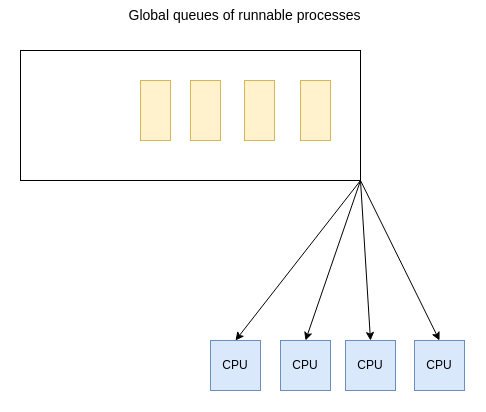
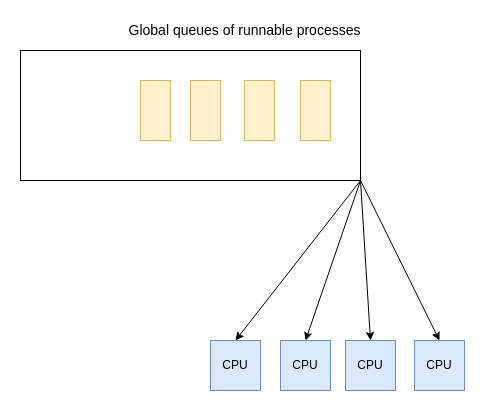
  <mxCell id="0" />
  <mxCell id="1" parent="0" />
  <mxCell id="2" style="rounded=0;orthogonalLoop=1;jettySize=auto;html=1;entryX=0.5;entryY=0;entryDx=0;entryDy=0;" edge="1" parent="1" target="12"><mxGeometry relative="1" as="geometry"><mxPoint x="-20" y="390" as="targetPoint" /><mxPoint x="360" y="180" as="sourcePoint" /></mxGeometry></mxCell>
  <mxCell id="3" style="rounded=0;orthogonalLoop=1;jettySize=auto;html=1;entryX=0.5;entryY=0;entryDx=0;entryDy=0;exitX=1;exitY=1;exitDx=0;exitDy=0;" edge="1" parent="1" source="6" target="13"><mxGeometry relative="1" as="geometry"><mxPoint x="190" y="390" as="targetPoint" /></mxGeometry></mxCell>
  <mxCell id="4" style="rounded=0;orthogonalLoop=1;jettySize=auto;html=1;entryX=0.5;entryY=0;entryDx=0;entryDy=0;exitX=1;exitY=1;exitDx=0;exitDy=0;" edge="1" parent="1" source="6" target="15"><mxGeometry relative="1" as="geometry"><mxPoint x="310" y="390" as="targetPoint" /></mxGeometry></mxCell>
  <mxCell id="5" style="rounded=0;orthogonalLoop=1;jettySize=auto;html=1;entryX=0.5;entryY=0;entryDx=0;entryDy=0;exitX=1;exitY=1;exitDx=0;exitDy=0;" edge="1" parent="1" source="6" target="14"><mxGeometry relative="1" as="geometry"><mxPoint x="430" y="390" as="targetPoint" /></mxGeometry></mxCell>
  <mxCell id="6" value="" style="rounded=0;whiteSpace=wrap;html=1;" vertex="1" parent="1"><mxGeometry x="20" y="50" width="340" height="130" as="geometry" /></mxCell>
  <mxCell id="7" value="" style="rounded=0;whiteSpace=wrap;html=1;fillColor=#fff2cc;strokeColor=#d6b656;" vertex="1" parent="1"><mxGeometry x="140" y="80" width="30" height="60" as="geometry" /></mxCell>
  <mxCell id="8" value="" style="rounded=0;whiteSpace=wrap;html=1;fillColor=#fff2cc;strokeColor=#d6b656;" vertex="1" parent="1"><mxGeometry x="190" y="80" width="30" height="60" as="geometry" /></mxCell>
  <mxCell id="9" value="" style="rounded=0;whiteSpace=wrap;html=1;fillColor=#fff2cc;strokeColor=#d6b656;" vertex="1" parent="1"><mxGeometry x="244" y="80" width="30" height="60" as="geometry" /></mxCell>
  <mxCell id="10" value="" style="rounded=0;whiteSpace=wrap;html=1;fillColor=#fff2cc;strokeColor=#d6b656;" vertex="1" parent="1"><mxGeometry x="300" y="80" width="30" height="60" as="geometry" /></mxCell>
- <mxCell id="11" value="&lt;font style=&quot;font-size: 14px&quot;&gt;Global queues of runnable processes&lt;/font&gt;" style="text;html=1;align=center;verticalAlign=middle;resizable=0;points=[];autosize=1;" vertex="1" parent="1"><mxGeometry x="119" y="5" width="250" height="20" as="geometry" /></mxCell>
+ <mxCell id="11" value="&lt;font style=&quot;font-size: 14px&quot;&gt;Global queues of runnable processes&lt;/font&gt;" style="text;html=1;align=center;verticalAlign=middle;resizable=0;points=[];autosize=1;" vertex="1" parent="1"><mxGeometry x="119" y="20" width="250" height="20" as="geometry" /></mxCell>
  <mxCell id="12" value="CPU" style="rounded=0;whiteSpace=wrap;html=1;fillColor=#dae8fc;strokeColor=#6c8ebf;" vertex="1" parent="1"><mxGeometry x="210" y="340" width="50" height="50" as="geometry" /></mxCell>
  <mxCell id="13" value="CPU" style="rounded=0;whiteSpace=wrap;html=1;fillColor=#dae8fc;strokeColor=#6c8ebf;" vertex="1" parent="1"><mxGeometry x="280" y="340" width="50" height="50" as="geometry" /></mxCell>
  <mxCell id="14" value="CPU" style="rounded=0;whiteSpace=wrap;html=1;fillColor=#dae8fc;strokeColor=#6c8ebf;" vertex="1" parent="1"><mxGeometry x="414" y="340" width="50" height="50" as="geometry" /></mxCell>
  <mxCell id="15" value="CPU" style="rounded=0;whiteSpace=wrap;html=1;fillColor=#dae8fc;strokeColor=#6c8ebf;" vertex="1" parent="1"><mxGeometry x="345" y="340" width="50" height="50" as="geometry" /></mxCell>
